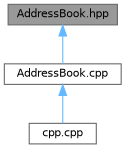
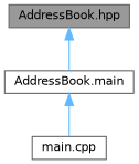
  digraph {
    node [color=grey40 fillcolor=white fontname=Helvetica fontsize=10 shape=box style=filled]
    edge [color=steelblue1 dir=back fontname=Helvetica fontsize=10 labelfontname=Helvetica labelfontsize=10 style=solid]
    n1 [color=gray40 fillcolor=grey60 fontcolor=black height=0.2 label="AddressBook.hpp" width=0.4]
-   n2 [height=0.2 label="AddressBook.cpp" width=0.4]
-   n3 [height=0.2 label="cpp.cpp" width=0.4]
+   n2 [height=0.2 label="AddressBook.main" width=0.4]
+   n3 [height=0.2 label="main.cpp" width=0.4]
    n1 -> n2
    n2 -> n3
  }
